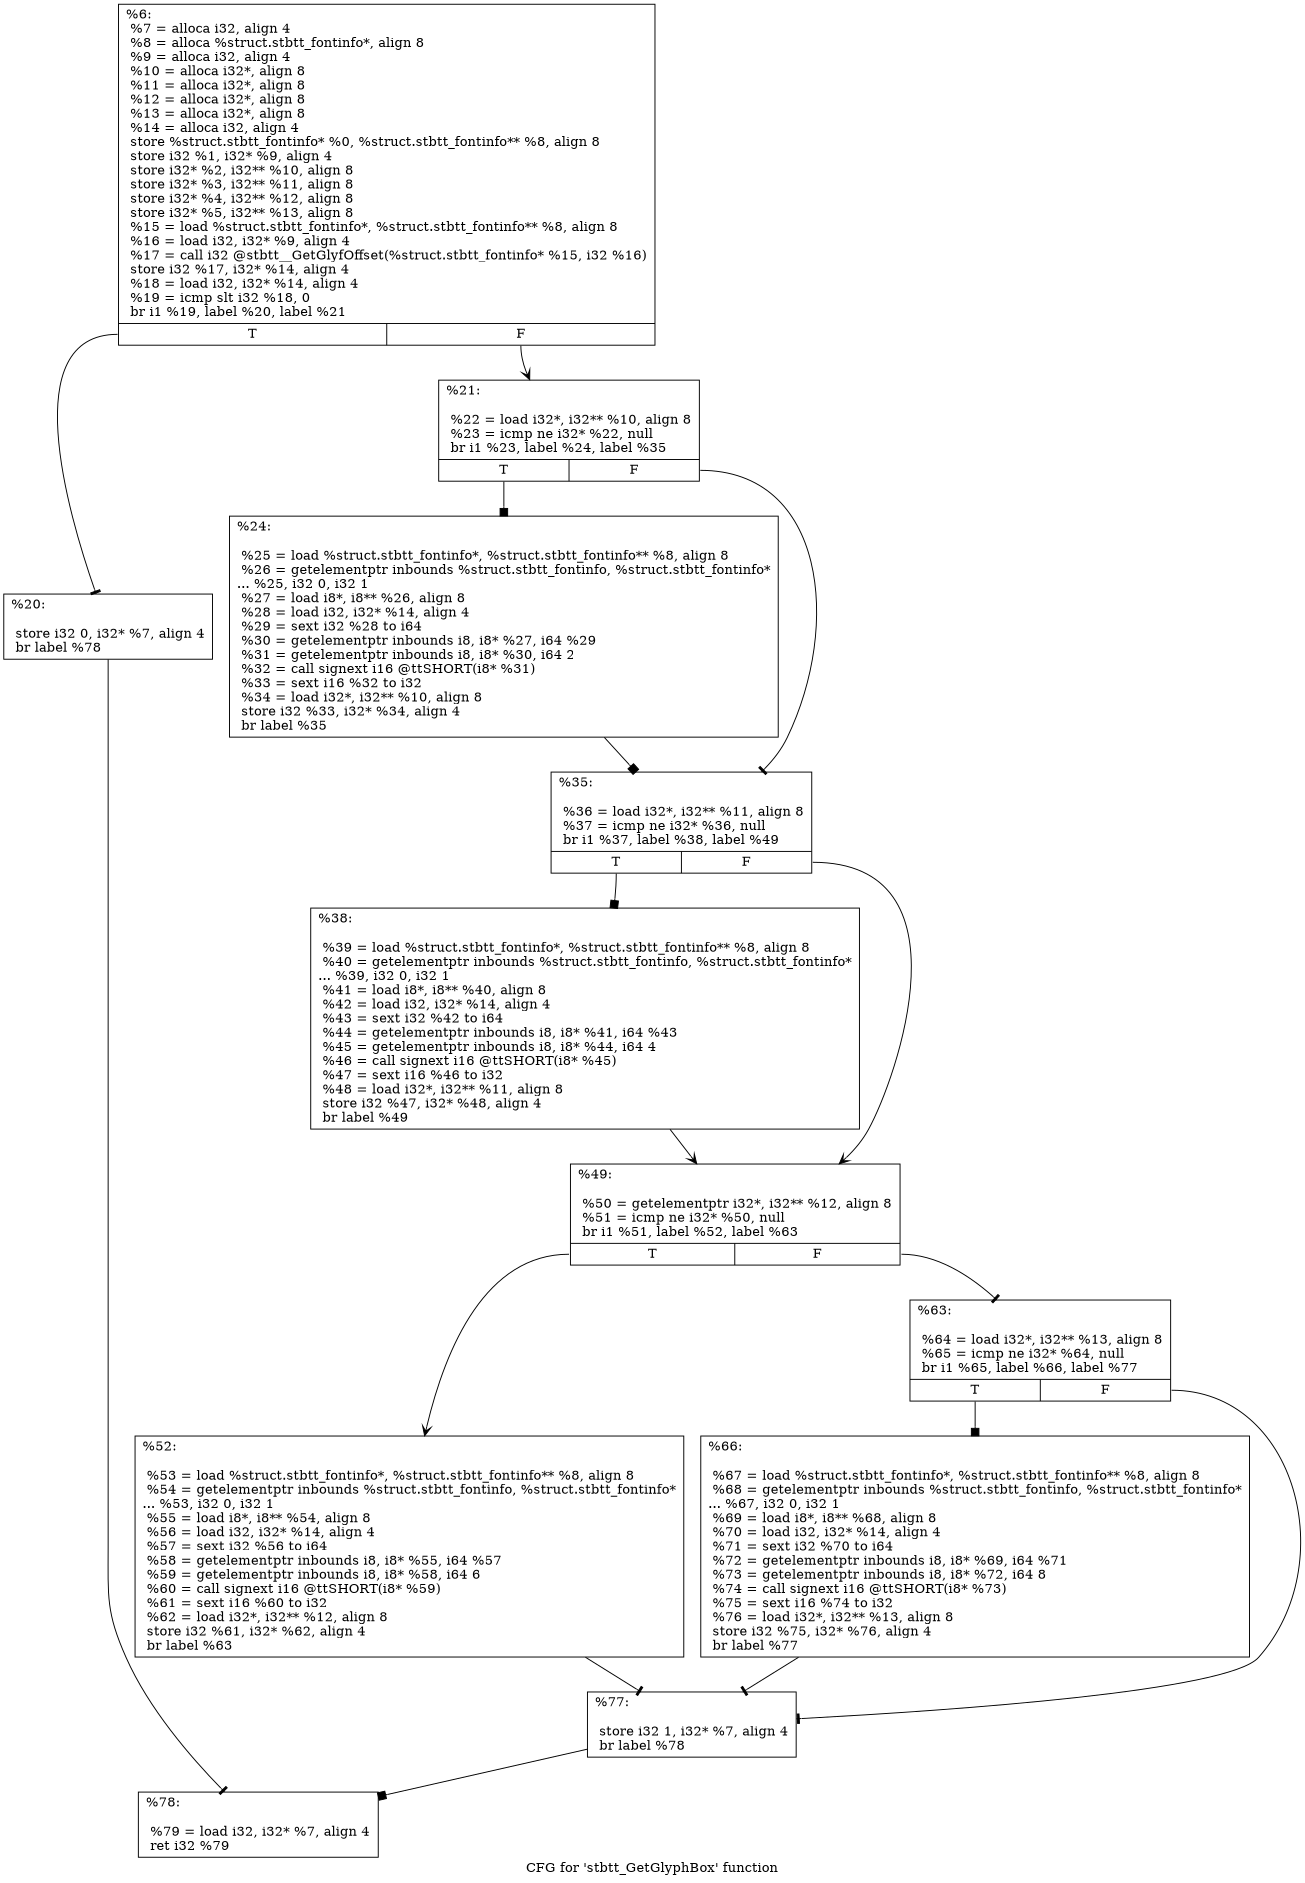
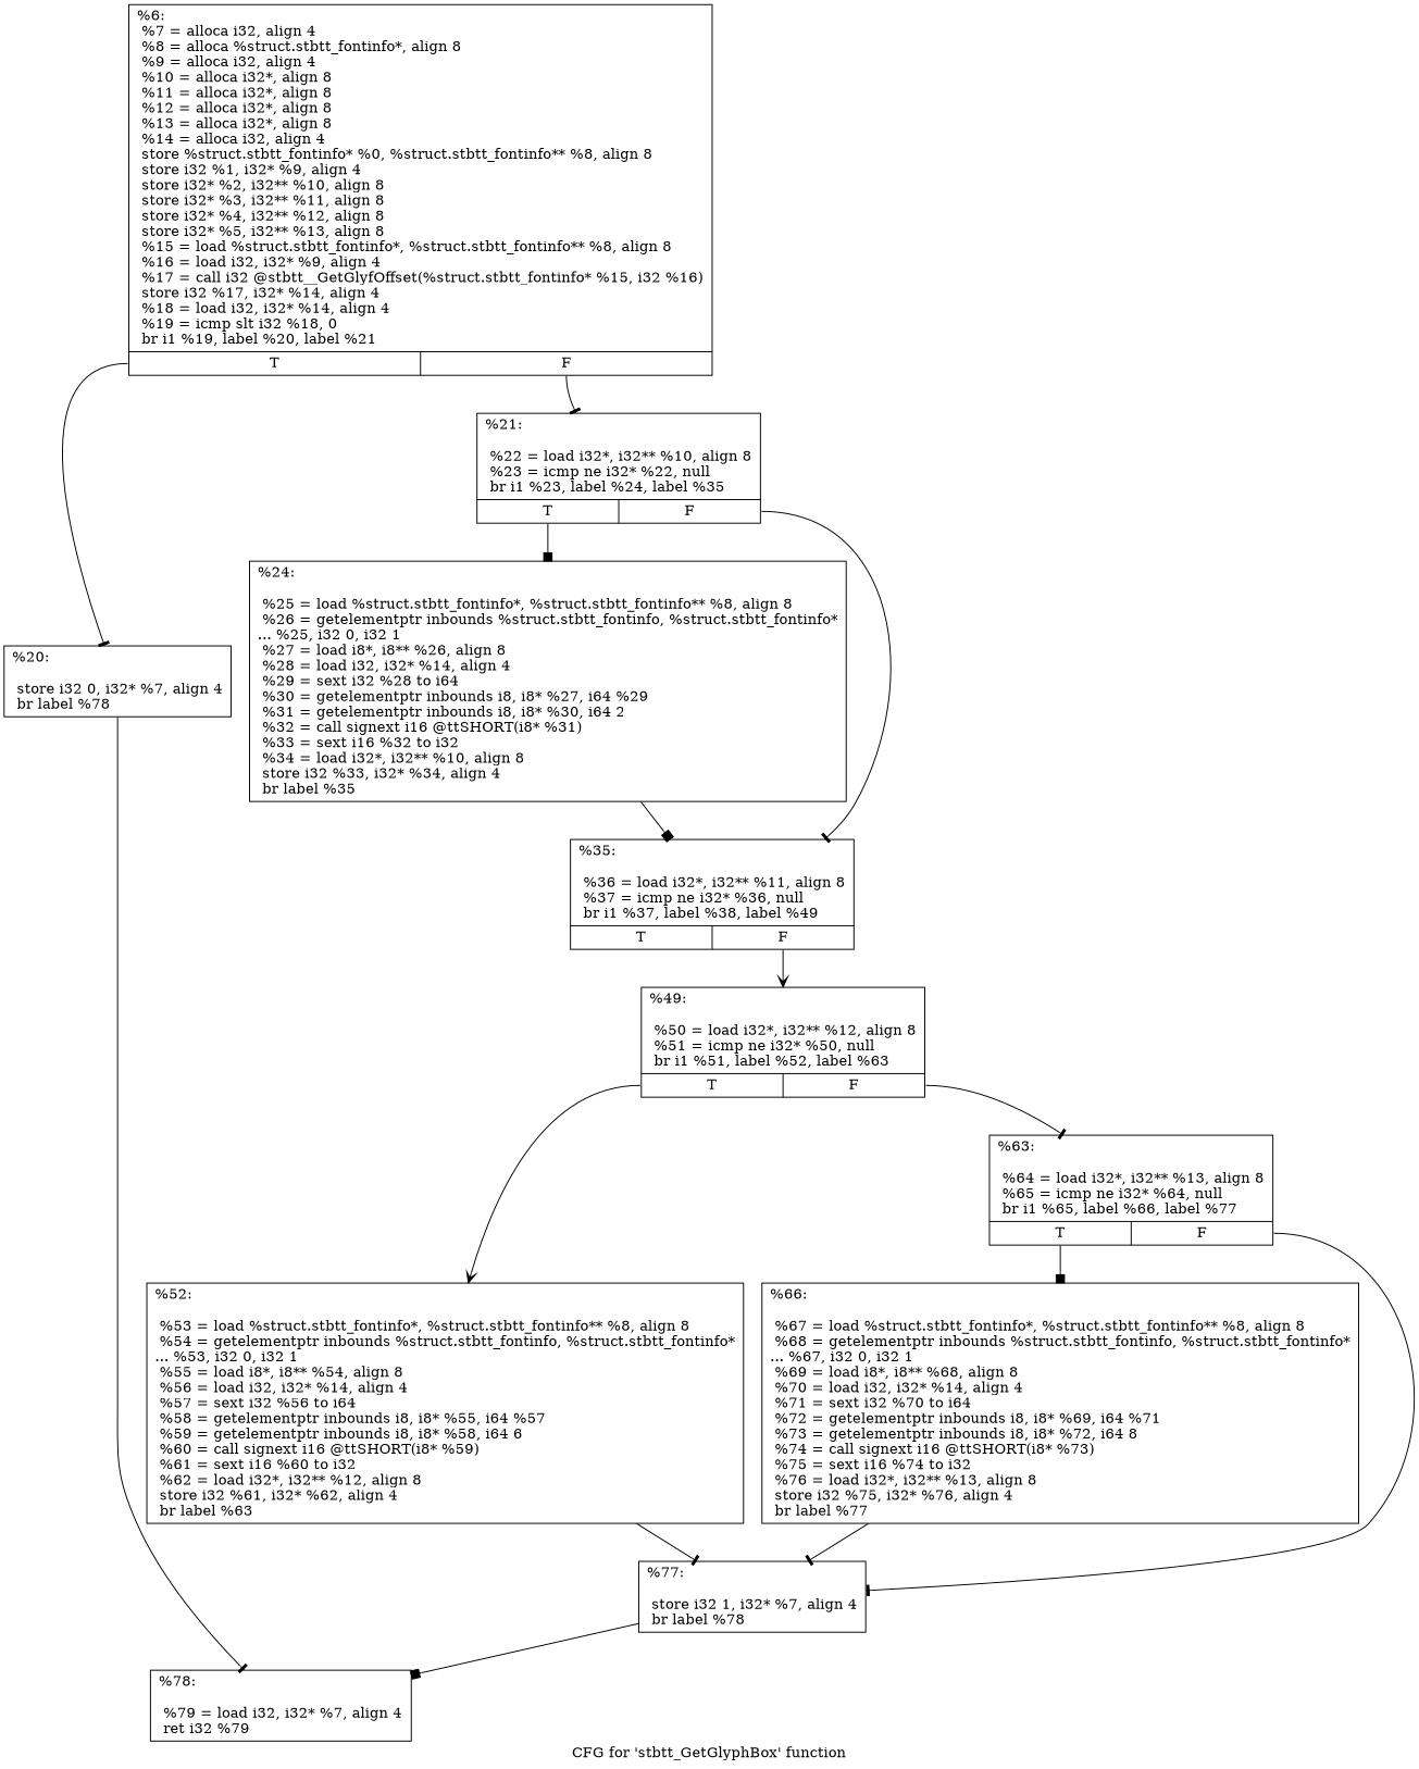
  digraph {
    label="CFG for 'stbtt_GetGlyphBox' function"
    node [shape=record]
    edge [arrowhead=tee]
    n1 [label="{%6:\l  %7 = alloca i32, align 4\l  %8 = alloca %struct.stbtt_fontinfo*, align 8\l  %9 = alloca i32, align 4\l  %10 = alloca i32*, align 8\l  %11 = alloca i32*, align 8\l  %12 = alloca i32*, align 8\l  %13 = alloca i32*, align 8\l  %14 = alloca i32, align 4\l  store %struct.stbtt_fontinfo* %0, %struct.stbtt_fontinfo** %8, align 8\l  store i32 %1, i32* %9, align 4\l  store i32* %2, i32** %10, align 8\l  store i32* %3, i32** %11, align 8\l  store i32* %4, i32** %12, align 8\l  store i32* %5, i32** %13, align 8\l  %15 = load %struct.stbtt_fontinfo*, %struct.stbtt_fontinfo** %8, align 8\l  %16 = load i32, i32* %9, align 4\l  %17 = call i32 @stbtt__GetGlyfOffset(%struct.stbtt_fontinfo* %15, i32 %16)\l  store i32 %17, i32* %14, align 4\l  %18 = load i32, i32* %14, align 4\l  %19 = icmp slt i32 %18, 0\l  br i1 %19, label %20, label %21\l|{<s0>T|<s1>F}}"]
    n2 [label="{%20:\l\l  store i32 0, i32* %7, align 4\l  br label %78\l}"]
    n3 [label="{%21:\l\l  %22 = load i32*, i32** %10, align 8\l  %23 = icmp ne i32* %22, null\l  br i1 %23, label %24, label %35\l|{<s0>T|<s1>F}}"]
    n4 [label="{%78:\l\l  %79 = load i32, i32* %7, align 4\l  ret i32 %79\l}"]
    n5 [label="{%24:\l\l  %25 = load %struct.stbtt_fontinfo*, %struct.stbtt_fontinfo** %8, align 8\l  %26 = getelementptr inbounds %struct.stbtt_fontinfo, %struct.stbtt_fontinfo*\l... %25, i32 0, i32 1\l  %27 = load i8*, i8** %26, align 8\l  %28 = load i32, i32* %14, align 4\l  %29 = sext i32 %28 to i64\l  %30 = getelementptr inbounds i8, i8* %27, i64 %29\l  %31 = getelementptr inbounds i8, i8* %30, i64 2\l  %32 = call signext i16 @ttSHORT(i8* %31)\l  %33 = sext i16 %32 to i32\l  %34 = load i32*, i32** %10, align 8\l  store i32 %33, i32* %34, align 4\l  br label %35\l}"]
    n6 [label="{%35:\l\l  %36 = load i32*, i32** %11, align 8\l  %37 = icmp ne i32* %36, null\l  br i1 %37, label %38, label %49\l|{<s0>T|<s1>F}}"]
-   n7 [label="{%38:\l\l  %39 = load %struct.stbtt_fontinfo*, %struct.stbtt_fontinfo** %8, align 8\l  %40 = getelementptr inbounds %struct.stbtt_fontinfo, %struct.stbtt_fontinfo*\l... %39, i32 0, i32 1\l  %41 = load i8*, i8** %40, align 8\l  %42 = load i32, i32* %14, align 4\l  %43 = sext i32 %42 to i64\l  %44 = getelementptr inbounds i8, i8* %41, i64 %43\l  %45 = getelementptr inbounds i8, i8* %44, i64 4\l  %46 = call signext i16 @ttSHORT(i8* %45)\l  %47 = sext i16 %46 to i32\l  %48 = load i32*, i32** %11, align 8\l  store i32 %47, i32* %48, align 4\l  br label %49\l}"]
-   n8 [label="{%49:\l\l  %50 = getelementptr i32*, i32** %12, align 8\l  %51 = icmp ne i32* %50, null\l  br i1 %51, label %52, label %63\l|{<s0>T|<s1>F}}"]
+   n8 [label="{%49:\l\l  %50 = load i32*, i32** %12, align 8\l  %51 = icmp ne i32* %50, null\l  br i1 %51, label %52, label %63\l|{<s0>T|<s1>F}}"]
    n9 [label="{%52:\l\l  %53 = load %struct.stbtt_fontinfo*, %struct.stbtt_fontinfo** %8, align 8\l  %54 = getelementptr inbounds %struct.stbtt_fontinfo, %struct.stbtt_fontinfo*\l... %53, i32 0, i32 1\l  %55 = load i8*, i8** %54, align 8\l  %56 = load i32, i32* %14, align 4\l  %57 = sext i32 %56 to i64\l  %58 = getelementptr inbounds i8, i8* %55, i64 %57\l  %59 = getelementptr inbounds i8, i8* %58, i64 6\l  %60 = call signext i16 @ttSHORT(i8* %59)\l  %61 = sext i16 %60 to i32\l  %62 = load i32*, i32** %12, align 8\l  store i32 %61, i32* %62, align 4\l  br label %63\l}"]
    n10 [label="{%63:\l\l  %64 = load i32*, i32** %13, align 8\l  %65 = icmp ne i32* %64, null\l  br i1 %65, label %66, label %77\l|{<s0>T|<s1>F}}"]
    n11 [label="{%77:\l\l  store i32 1, i32* %7, align 4\l  br label %78\l}"]
    n12 [label="{%66:\l\l  %67 = load %struct.stbtt_fontinfo*, %struct.stbtt_fontinfo** %8, align 8\l  %68 = getelementptr inbounds %struct.stbtt_fontinfo, %struct.stbtt_fontinfo*\l... %67, i32 0, i32 1\l  %69 = load i8*, i8** %68, align 8\l  %70 = load i32, i32* %14, align 4\l  %71 = sext i32 %70 to i64\l  %72 = getelementptr inbounds i8, i8* %69, i64 %71\l  %73 = getelementptr inbounds i8, i8* %72, i64 8\l  %74 = call signext i16 @ttSHORT(i8* %73)\l  %75 = sext i16 %74 to i32\l  %76 = load i32*, i32** %13, align 8\l  store i32 %75, i32* %76, align 4\l  br label %77\l}"]
    n1 -> n2 [tailport=s0]
-   n1 -> n3 [arrowhead=vee tailport=s1]
+   n1 -> n3 [tailport=s1]
    n2 -> n4
    n3 -> n5 [arrowhead=box tailport=s0]
    n3 -> n6 [tailport=s1]
    n5 -> n6 [arrowhead=box]
-   n6 -> n7 [arrowhead=box tailport=s0]
    n6 -> n8 [arrowhead=vee tailport=s1]
-   n7 -> n8 [arrowhead=vee]
    n8 -> n9 [arrowhead=vee tailport=s0]
    n8 -> n10 [tailport=s1]
    n9 -> n11
    n10 -> n11 [tailport=s1]
    n10 -> n12 [arrowhead=box tailport=s0]
    n11 -> n4 [arrowhead=box]
    n12 -> n11
  }
